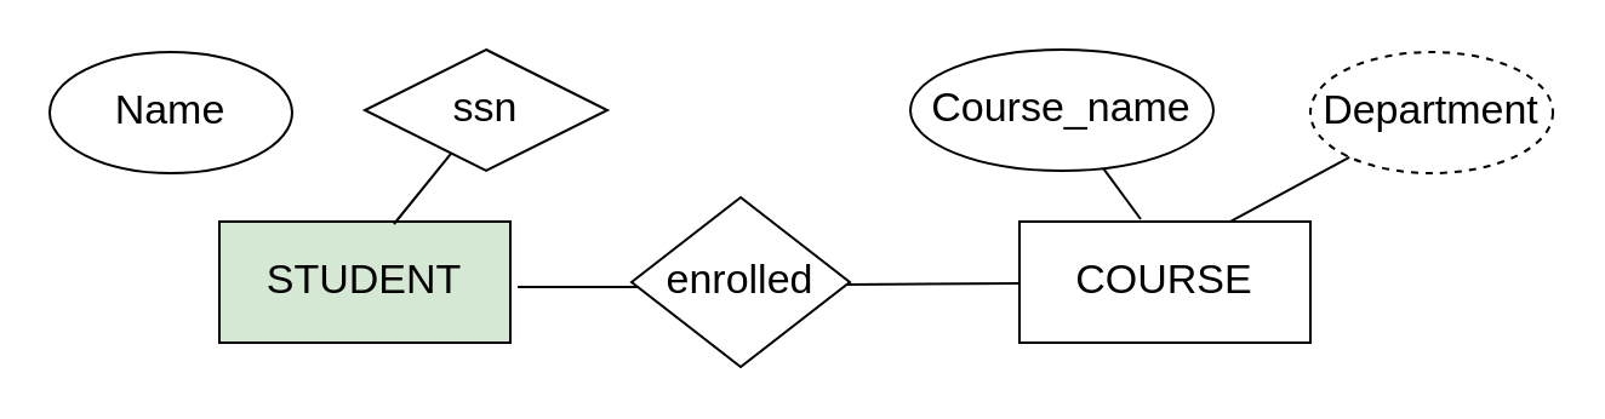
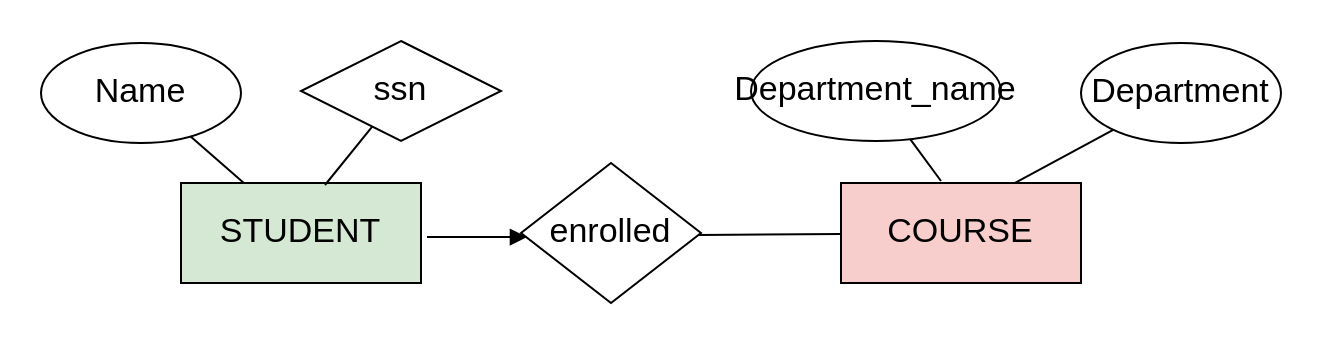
  <mxCell id="0" />
  <mxCell id="1" parent="0" />
- <mxCell id="2" value="COURSE" style="rounded=0;whiteSpace=wrap;html=1;fontSize=17;" parent="1" vertex="1"><mxGeometry x="420" y="91" width="120" height="50" as="geometry" /></mxCell>
+ <mxCell id="2" value="COURSE" style="rounded=0;whiteSpace=wrap;html=1;fontSize=17;fillColor=#f8cecc;" parent="1" vertex="1"><mxGeometry x="420" y="91" width="120" height="50" as="geometry" /></mxCell>
  <mxCell id="3" value="STUDENT" style="rounded=0;whiteSpace=wrap;html=1;fontSize=17;fillColor=#d5e8d4;" parent="1" vertex="1"><mxGeometry x="90" y="91" width="120" height="50" as="geometry" /></mxCell>
  <mxCell id="4" value="enrolled" style="rhombus;whiteSpace=wrap;html=1;fontSize=17;align=center;" parent="1" vertex="1"><mxGeometry x="260" y="81" width="90" height="70" as="geometry" /></mxCell>
  <mxCell id="5" value="" style="endArrow=none;html=1;fontSize=19;exitX=0.989;exitY=0.514;exitDx=0;exitDy=0;exitPerimeter=0;" parent="1" source="4" target="2" edge="1"><mxGeometry width="50" height="50" relative="1" as="geometry"><mxPoint x="350" y="46" as="sourcePoint" /><mxPoint x="264" y="51" as="targetPoint" /></mxGeometry></mxCell>
- <mxCell id="6" value="" style="endArrow=none;html=1;fontSize=19;exitX=1.025;exitY=0.54;exitDx=0;exitDy=0;exitPerimeter=0;entryX=0.033;entryY=0.529;entryDx=0;entryDy=0;entryPerimeter=0;" edge="1" parent="1" source="3" target="4"><mxGeometry width="50" height="50" relative="1" as="geometry"><mxPoint x="330" y="60" as="sourcePoint" /><mxPoint x="260" y="52" as="targetPoint" /></mxGeometry></mxCell>
+ <mxCell id="6" value="" style="endArrow=block;html=1;fontSize=19;exitX=1.025;exitY=0.54;exitDx=0;exitDy=0;exitPerimeter=0;entryX=0.033;entryY=0.529;entryDx=0;entryDy=0;entryPerimeter=0;" edge="1" parent="1" source="3" target="4"><mxGeometry width="50" height="50" relative="1" as="geometry"><mxPoint x="330" y="60" as="sourcePoint" /><mxPoint x="260" y="52" as="targetPoint" /></mxGeometry></mxCell>
  <mxCell id="7" value="Name" style="ellipse;whiteSpace=wrap;html=1;fillColor=none;fontSize=17;" vertex="1" parent="1"><mxGeometry x="20" y="21" width="100" height="50" as="geometry" /></mxCell>
+ <mxCell id="8" value="" style="endArrow=none;html=1;fontSize=17;" edge="1" parent="1" source="3" target="7"><mxGeometry width="50" height="50" relative="1" as="geometry"><mxPoint x="30" y="221" as="sourcePoint" /><mxPoint x="80" y="171" as="targetPoint" /></mxGeometry></mxCell>
  <mxCell id="9" value="ssn" style="rhombus;whiteSpace=wrap;html=1;fillColor=none;fontSize=17;" vertex="1" parent="1"><mxGeometry x="150" y="20" width="100" height="50" as="geometry" /></mxCell>
  <mxCell id="10" value="" style="endArrow=none;html=1;fontSize=17;exitX=0.6;exitY=0.02;exitDx=0;exitDy=0;exitPerimeter=0;" edge="1" parent="1" source="3" target="9"><mxGeometry width="50" height="50" relative="1" as="geometry"><mxPoint x="135" y="101" as="sourcePoint" /><mxPoint x="112.361" y="78.361" as="targetPoint" /></mxGeometry></mxCell>
- <mxCell id="11" value="Course_name" style="ellipse;whiteSpace=wrap;html=1;fillColor=none;fontSize=17;" vertex="1" parent="1"><mxGeometry x="375" y="20" width="125" height="50" as="geometry" /></mxCell>
+ <mxCell id="11" value="Department_name" style="ellipse;whiteSpace=wrap;html=1;fillColor=none;fontSize=17;" vertex="1" parent="1"><mxGeometry x="375" y="20" width="125" height="50" as="geometry" /></mxCell>
  <mxCell id="12" value="" style="endArrow=none;html=1;fontSize=17;" edge="1" parent="1" target="11"><mxGeometry width="50" height="50" relative="1" as="geometry"><mxPoint x="470" y="90" as="sourcePoint" /><mxPoint x="425" y="170" as="targetPoint" /></mxGeometry></mxCell>
- <mxCell id="13" value="Department" style="ellipse;whiteSpace=wrap;html=1;fillColor=none;fontSize=17;dashed=1;" vertex="1" parent="1"><mxGeometry x="540" y="21" width="100" height="50" as="geometry" /></mxCell>
+ <mxCell id="13" value="Department" style="ellipse;whiteSpace=wrap;html=1;fillColor=none;fontSize=17;" vertex="1" parent="1"><mxGeometry x="540" y="21" width="100" height="50" as="geometry" /></mxCell>
  <mxCell id="14" value="" style="endArrow=none;html=1;fontSize=17;exitX=0.6;exitY=0.02;exitDx=0;exitDy=0;exitPerimeter=0;" edge="1" parent="1" target="13"><mxGeometry width="50" height="50" relative="1" as="geometry"><mxPoint x="507" y="91" as="sourcePoint" /><mxPoint x="457.361" y="77.361" as="targetPoint" /></mxGeometry></mxCell>
